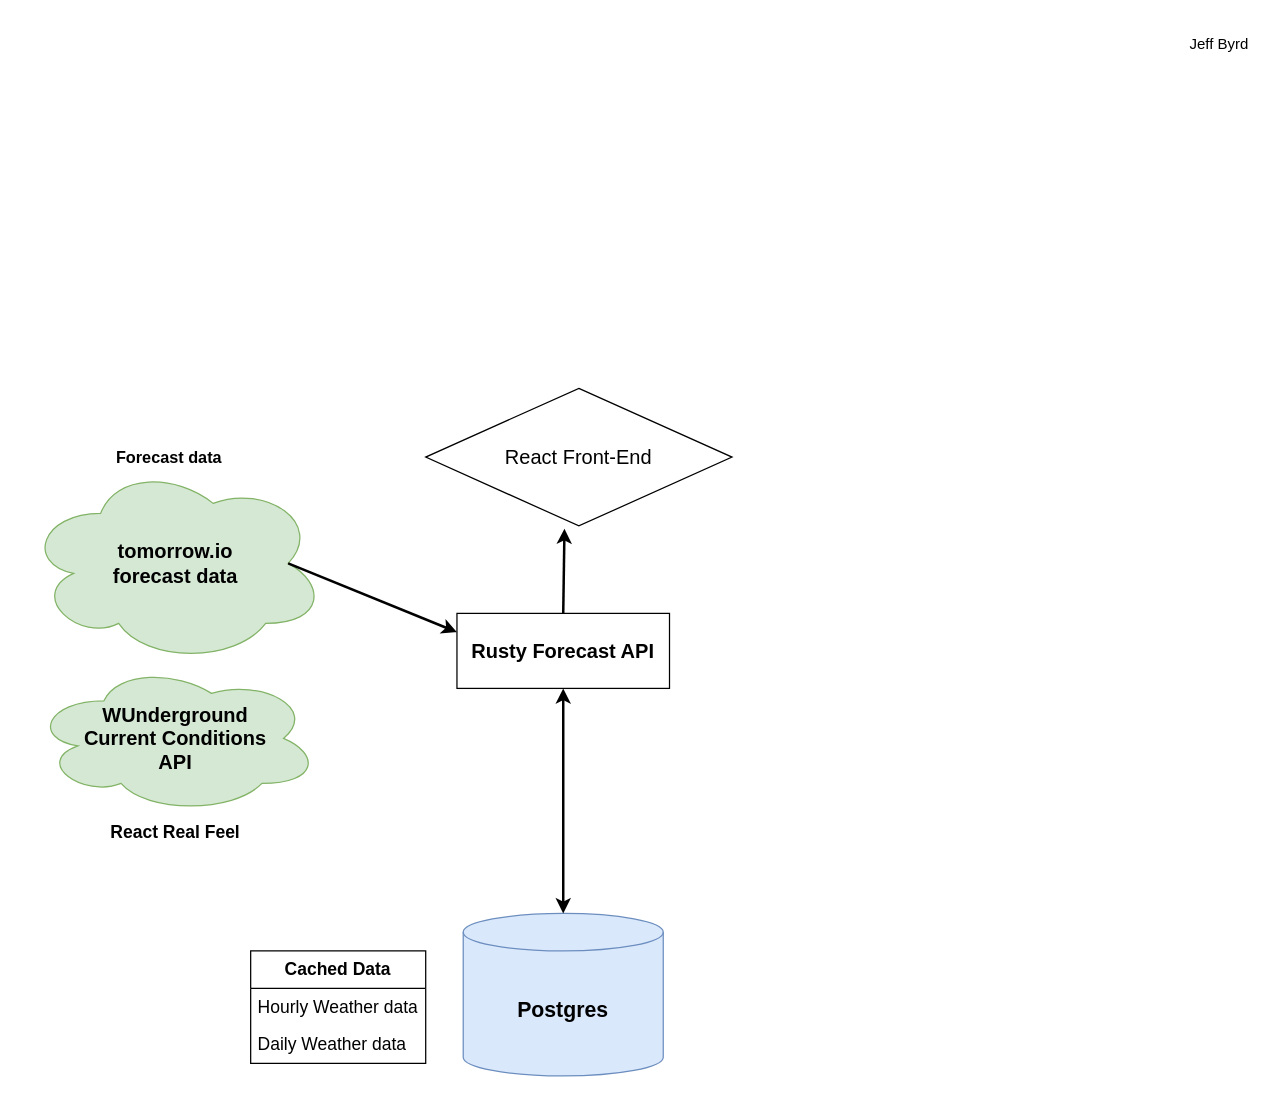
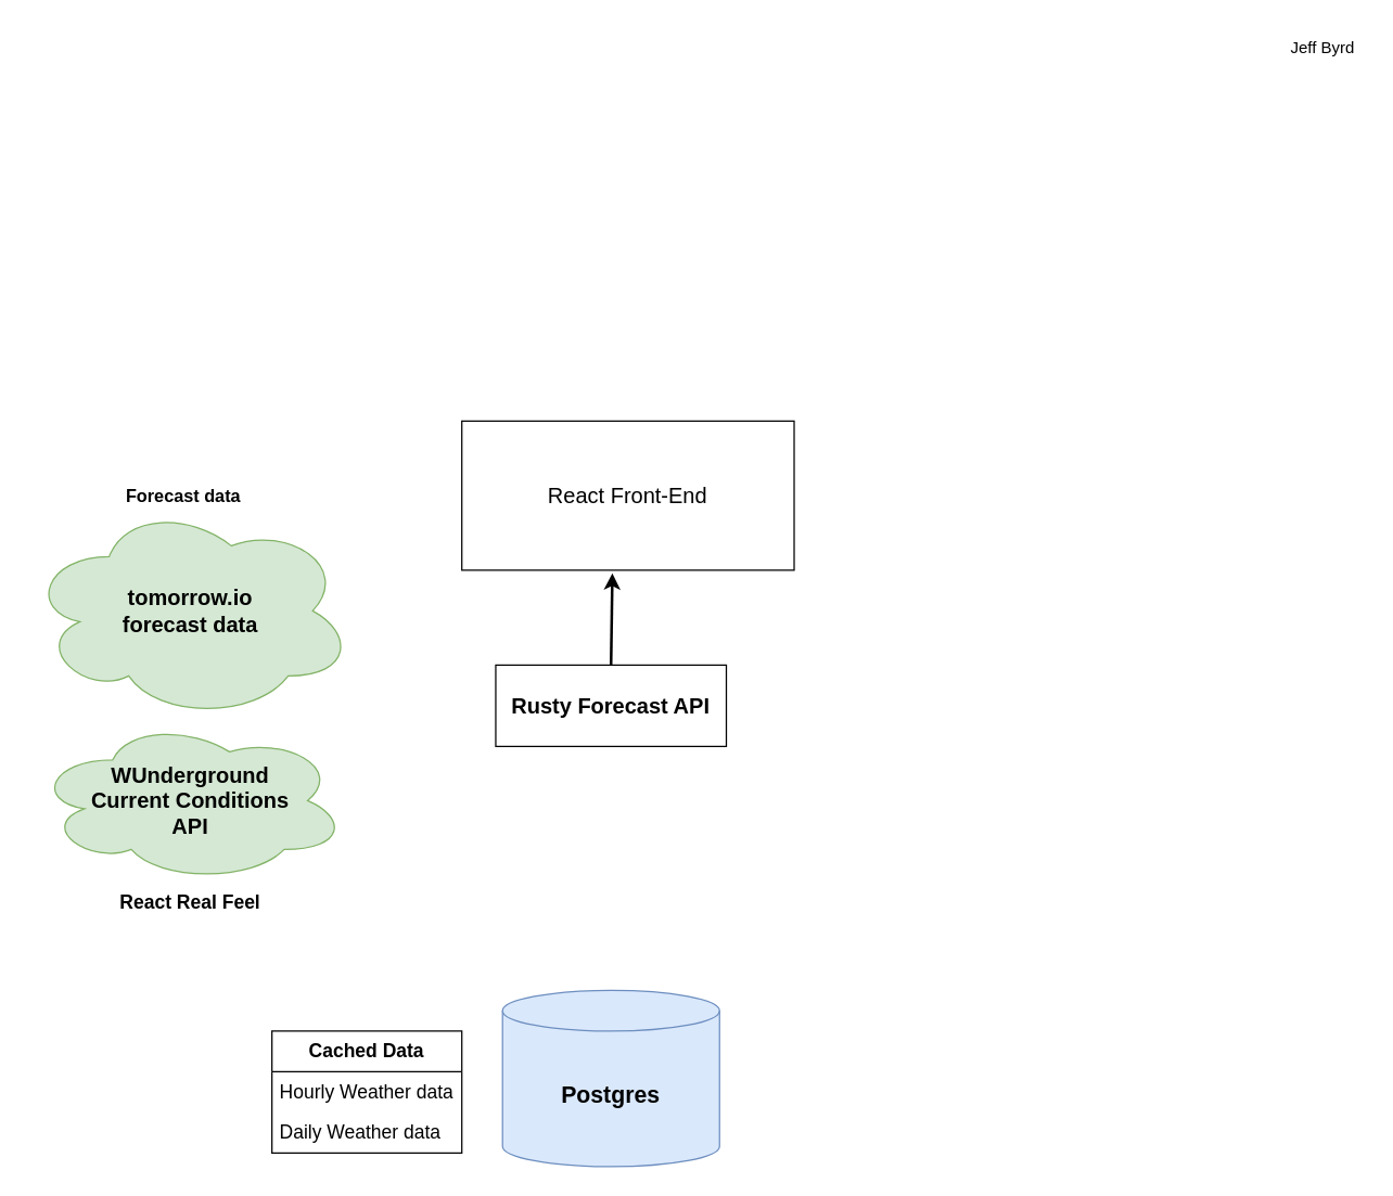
  <mxCell id="0" />
  <mxCell id="1" parent="0" />
  <mxCell id="2" value="Postgres" style="shape=cylinder3;whiteSpace=wrap;html=1;boundedLbl=1;backgroundOutline=1;size=15;fontSize=17;fontStyle=1;fillColor=#dae8fc;strokeColor=#6c8ebf;" parent="1" vertex="1"><mxGeometry x="370" y="730" width="160" height="130" as="geometry" /></mxCell>
  <mxCell id="3" value="tomorrow.io &lt;br&gt;forecast data" style="ellipse;shape=cloud;whiteSpace=wrap;html=1;fontSize=16;fontStyle=1;fillColor=#d5e8d4;strokeColor=#82b366;" parent="1" vertex="1"><mxGeometry x="20" y="370" width="240" height="160" as="geometry" /></mxCell>
  <mxCell id="4" value="WUnderground &lt;br style=&quot;font-size: 16px;&quot;&gt;Current Conditions&lt;br style=&quot;font-size: 16px;&quot;&gt;API" style="ellipse;shape=cloud;whiteSpace=wrap;html=1;fontSize=16;fontStyle=1;fillColor=#d5e8d4;strokeColor=#82b366;" parent="1" vertex="1"><mxGeometry x="25" y="530" width="230" height="120" as="geometry" /></mxCell>
  <mxCell id="5" value="Rusty Forecast API" style="rounded=0;whiteSpace=wrap;html=1;fontSize=16;fontStyle=1" parent="1" vertex="1"><mxGeometry x="365" y="490" width="170" height="60" as="geometry" /></mxCell>
- <mxCell id="6" value="" style="endArrow=classic;html=1;rounded=0;exitX=0.875;exitY=0.5;exitDx=0;exitDy=0;exitPerimeter=0;entryX=0;entryY=0.25;entryDx=0;entryDy=0;strokeWidth=2;" parent="1" source="3" target="5" edge="1"><mxGeometry width="50" height="50" relative="1" as="geometry"><mxPoint x="310" y="310" as="sourcePoint" /><mxPoint x="360" y="260" as="targetPoint" /></mxGeometry></mxCell>
- <mxCell id="7" value="" style="endArrow=classic;startArrow=classic;html=1;rounded=0;exitX=0.5;exitY=0;exitDx=0;exitDy=0;exitPerimeter=0;entryX=0.5;entryY=1;entryDx=0;entryDy=0;strokeWidth=2;" parent="1" source="2" target="5" edge="1"><mxGeometry width="50" height="50" relative="1" as="geometry"><mxPoint x="310" y="300" as="sourcePoint" /><mxPoint x="360" y="250" as="targetPoint" /></mxGeometry></mxCell>
  <mxCell id="8" value="Cached Data" style="swimlane;fontStyle=1;childLayout=stackLayout;horizontal=1;startSize=30;horizontalStack=0;resizeParent=1;resizeParentMax=0;resizeLast=0;collapsible=1;marginBottom=0;whiteSpace=wrap;html=1;fontSize=14;" parent="1" vertex="1"><mxGeometry x="200" y="760" width="140" height="90" as="geometry" /></mxCell>
  <mxCell id="9" value="Hourly Weather data" style="text;strokeColor=none;fillColor=none;align=left;verticalAlign=middle;spacingLeft=4;spacingRight=4;overflow=hidden;points=[[0,0.5],[1,0.5]];portConstraint=eastwest;rotatable=0;whiteSpace=wrap;html=1;fontSize=14;" parent="8" vertex="1"><mxGeometry y="30" width="140" height="30" as="geometry" /></mxCell>
  <mxCell id="10" value="Daily Weather data" style="text;strokeColor=none;fillColor=none;align=left;verticalAlign=middle;spacingLeft=4;spacingRight=4;overflow=hidden;points=[[0,0.5],[1,0.5]];portConstraint=eastwest;rotatable=0;whiteSpace=wrap;html=1;fontSize=14;" parent="8" vertex="1"><mxGeometry y="60" width="140" height="30" as="geometry" /></mxCell>
  <mxCell id="11" value="React Real Feel" style="text;html=1;strokeColor=none;fillColor=none;align=center;verticalAlign=middle;whiteSpace=wrap;rounded=0;fontSize=14;fontStyle=1" parent="1" vertex="1"><mxGeometry x="80" y="650" width="120" height="30" as="geometry" /></mxCell>
  <mxCell id="12" value="Forecast data" style="text;html=1;strokeColor=none;fillColor=none;align=center;verticalAlign=middle;whiteSpace=wrap;rounded=0;fontStyle=1;fontSize=13;" parent="1" vertex="1"><mxGeometry x="90" y="350" width="90" height="30" as="geometry" /></mxCell>
  <mxCell id="13" value="Jeff Byrd" style="text;html=1;strokeColor=none;fillColor=none;align=center;verticalAlign=middle;whiteSpace=wrap;rounded=0;" parent="1" vertex="1"><mxGeometry x="945" y="20" width="60" height="30" as="geometry" /></mxCell>
- <mxCell id="14" value="React Front-End" style="rhombus;whiteSpace=wrap;html=1;fontSize=16;" parent="1" vertex="1"><mxGeometry x="340" y="310" width="245" height="110" as="geometry" /></mxCell>
+ <mxCell id="14" value="React Front-End" style="rounded=0;whiteSpace=wrap;html=1;fontSize=16;" parent="1" vertex="1"><mxGeometry x="340" y="310" width="245" height="110" as="geometry" /></mxCell>
  <mxCell id="15" value="" style="endArrow=classic;html=1;rounded=0;entryX=0.453;entryY=1.02;entryDx=0;entryDy=0;entryPerimeter=0;fontSize=11;fontStyle=0;strokeWidth=2;" parent="1" target="14" edge="1"><mxGeometry width="50" height="50" relative="1" as="geometry"><mxPoint x="450" y="490" as="sourcePoint" /><mxPoint x="360" y="390" as="targetPoint" /></mxGeometry></mxCell>
